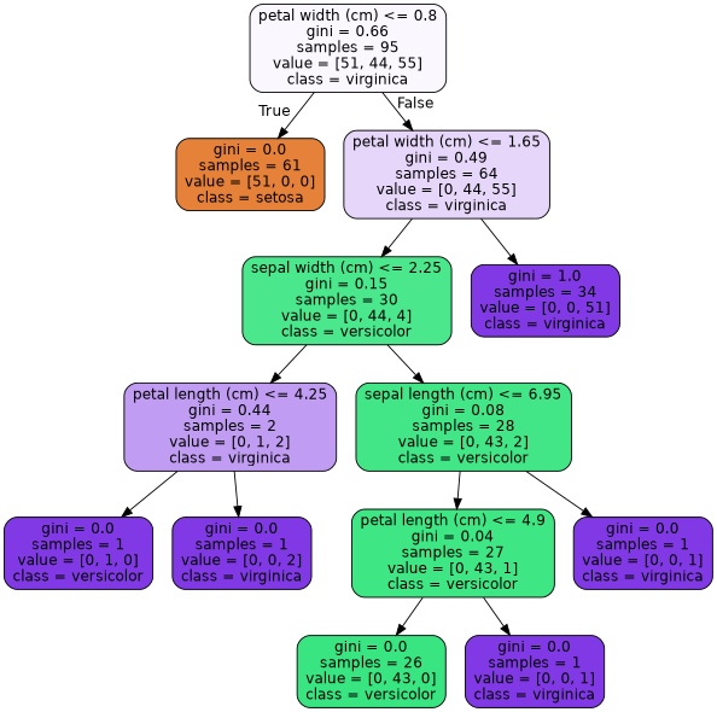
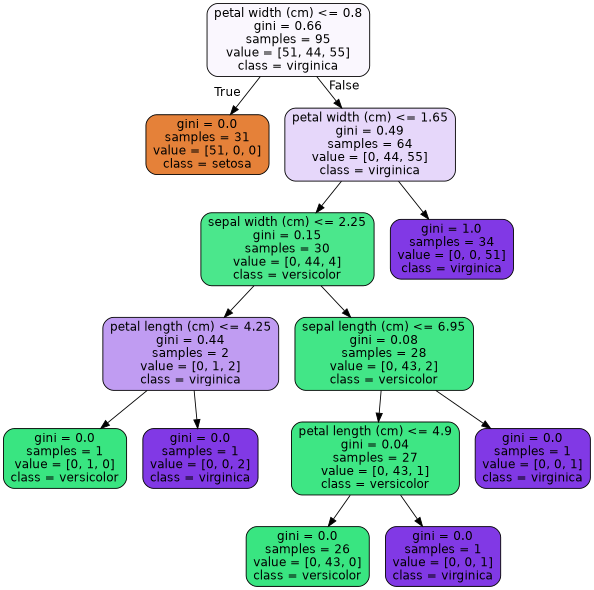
  digraph {
    node [color=black fillcolor="#8139e5" fontname=helvetica shape=box style="filled, rounded"]
    edge [fontname=helvetica]
    n1 [fillcolor="#faf7fe" label="petal width (cm) <= 0.8\ngini = 0.66\nsamples = 95\nvalue = [51, 44, 55]\nclass = virginica"]
-   n2 [fillcolor="#e58139" label="gini = 0.0\nsamples = 61\nvalue = [51, 0, 0]\nclass = setosa"]
+   n2 [fillcolor="#e58139" label="gini = 0.0\nsamples = 31\nvalue = [51, 0, 0]\nclass = setosa"]
    n3 [fillcolor="#e6d7fa" label="petal width (cm) <= 1.65\ngini = 0.49\nsamples = 64\nvalue = [0, 44, 55]\nclass = virginica"]
    n4 [fillcolor="#4be78c" label="sepal width (cm) <= 2.25\ngini = 0.15\nsamples = 30\nvalue = [0, 44, 4]\nclass = versicolor"]
    n5 [label="gini = 1.0\nsamples = 34\nvalue = [0, 0, 51]\nclass = virginica"]
    n6 [fillcolor="#c09cf2" label="petal length (cm) <= 4.25\ngini = 0.44\nsamples = 2\nvalue = [0, 1, 2]\nclass = virginica"]
    n7 [fillcolor="#42e687" label="sepal length (cm) <= 6.95\ngini = 0.08\nsamples = 28\nvalue = [0, 43, 2]\nclass = versicolor"]
-   n8 [label="gini = 0.0\nsamples = 1\nvalue = [0, 1, 0]\nclass = versicolor"]
+   n8 [fillcolor="#39e581" label="gini = 0.0\nsamples = 1\nvalue = [0, 1, 0]\nclass = versicolor"]
    n9 [label="gini = 0.0\nsamples = 1\nvalue = [0, 0, 2]\nclass = virginica"]
    n10 [fillcolor="#3ee684" label="petal length (cm) <= 4.9\ngini = 0.04\nsamples = 27\nvalue = [0, 43, 1]\nclass = versicolor"]
    n11 [label="gini = 0.0\nsamples = 1\nvalue = [0, 0, 1]\nclass = virginica"]
    n12 [fillcolor="#39e581" label="gini = 0.0\nsamples = 26\nvalue = [0, 43, 0]\nclass = versicolor"]
    n13 [label="gini = 0.0\nsamples = 1\nvalue = [0, 0, 1]\nclass = virginica"]
    n1 -> n2 [headlabel=True labelangle=45 labeldistance=2.5]
    n1 -> n3 [headlabel=False labelangle=-45 labeldistance=2.5]
    n3 -> n4
    n3 -> n5
    n4 -> n6
    n4 -> n7
    n6 -> n8
    n6 -> n9
    n7 -> n10
    n7 -> n11
    n10 -> n12
    n10 -> n13
  }
